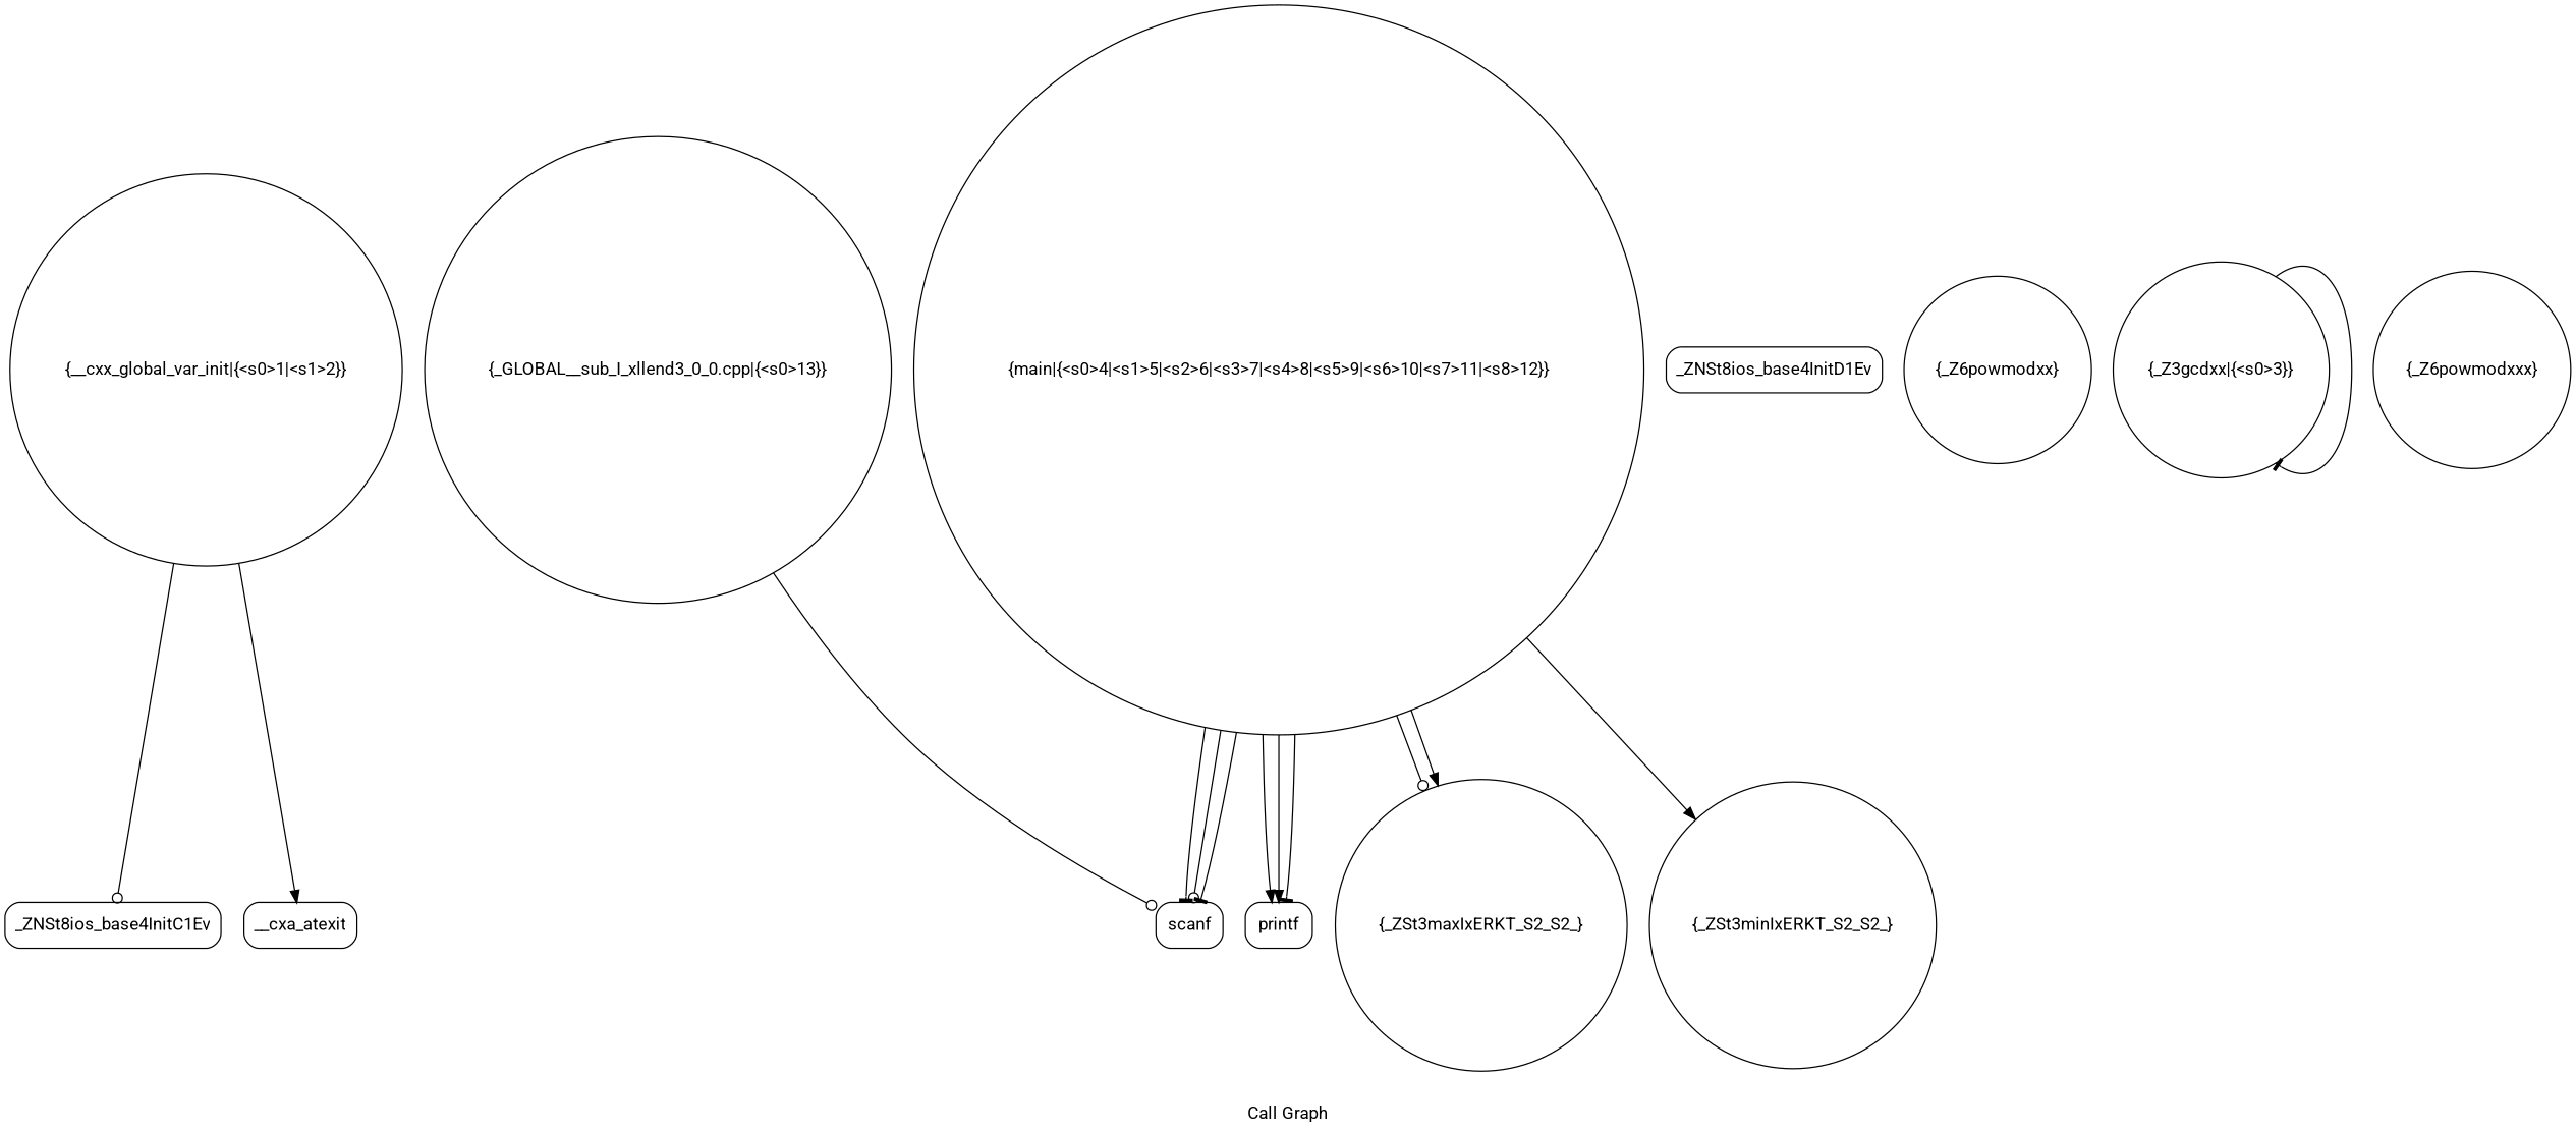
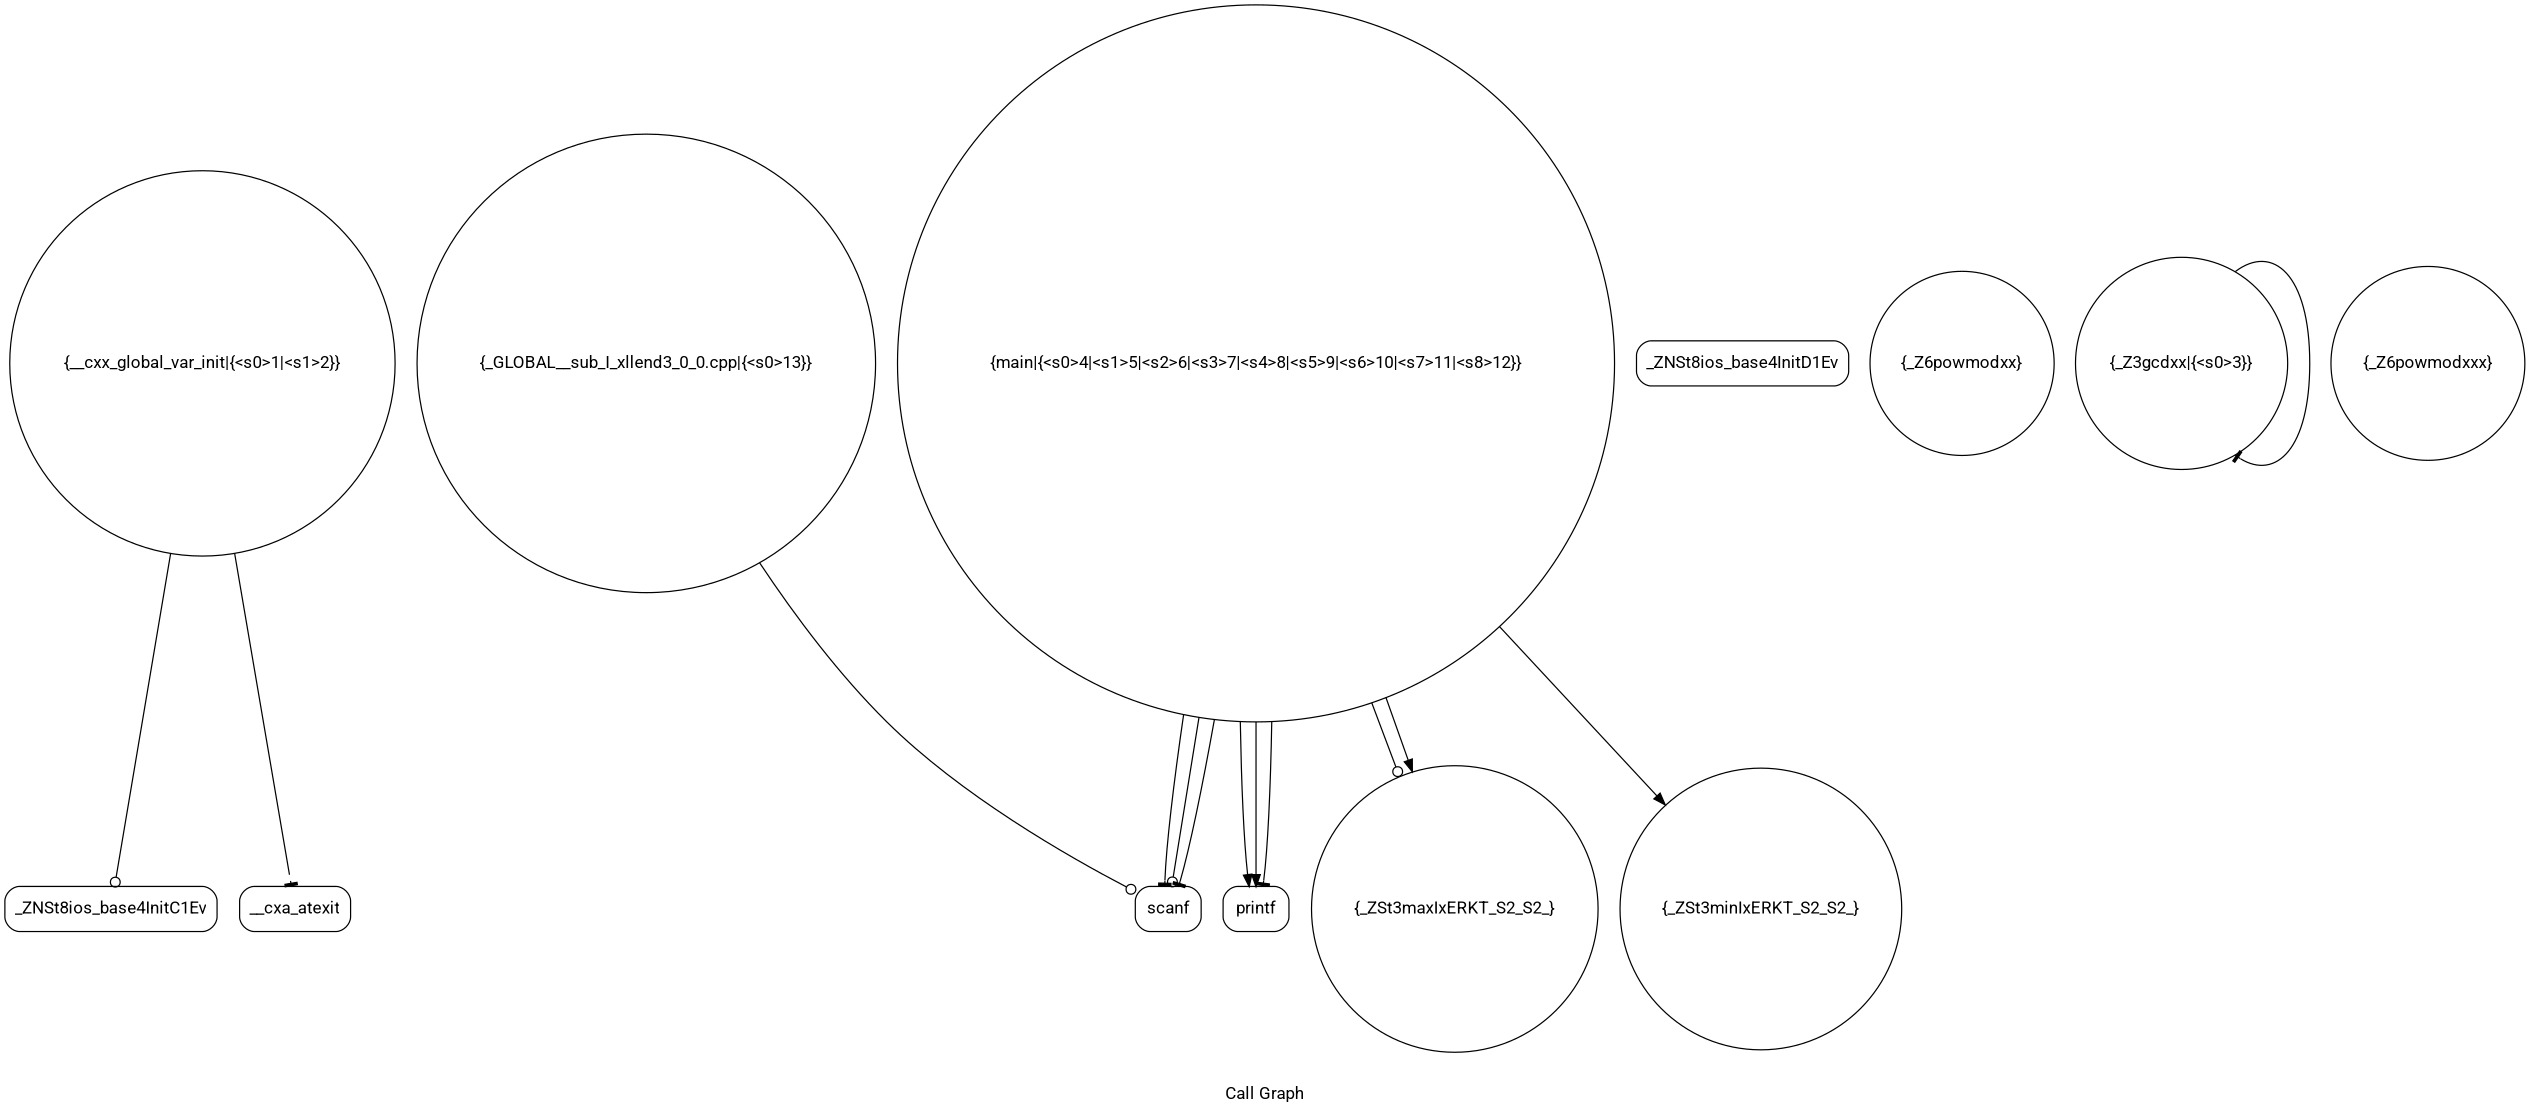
  digraph {
    fontname=Roboto
    label="Call Graph"
    node [fontname=Roboto shape=circle]
    edge [arrowhead=normal color=black fontname=Roboto tailport=s0]
    n1 [label="{__cxx_global_var_init|{<s0>1|<s1>2}}"]
    n2 [label="{_ZNSt8ios_base4InitC1Ev}" shape=Mrecord]
    n3 [label="{__cxa_atexit}" shape=Mrecord]
    n4 [label="{main|{<s0>4|<s1>5|<s2>6|<s3>7|<s4>8|<s5>9|<s6>10|<s7>11|<s8>12}}"]
    n5 [label="{scanf}" shape=Mrecord]
    n6 [label="{printf}" shape=Mrecord]
    n7 [label="{_ZSt3maxIxERKT_S2_S2_}"]
    n8 [label="{_ZSt3minIxERKT_S2_S2_}"]
    n9 [label="{_ZNSt8ios_base4InitD1Ev}" shape=Mrecord]
    n10 [label="{_Z6powmodxx}"]
    n11 [label="{_Z3gcdxx|{<s0>3}}"]
    n12 [label="{_Z6powmodxxx}"]
    n13 [label="{_GLOBAL__sub_I_xllend3_0_0.cpp|{<s0>13}}"]
    n1 -> n2 [arrowhead=odot]
-   n1 -> n3 [tailport=s1]
+   n1 -> n3 [arrowhead=tee tailport=s1]
    n4 -> n5 [arrowhead=tee]
    n4 -> n5 [arrowhead=odot tailport=s2]
    n4 -> n5 [arrowhead=tee tailport=s3]
    n4 -> n6 [tailport=s1]
    n4 -> n6 [tailport=s5]
    n4 -> n6 [arrowhead=tee tailport=s8]
    n4 -> n7 [arrowhead=odot tailport=s4]
    n4 -> n7 [tailport=s6]
    n4 -> n8 [tailport=s7]
    n11 -> n11 [arrowhead=tee]
    n13 -> n5 [arrowhead=odot]
  }
